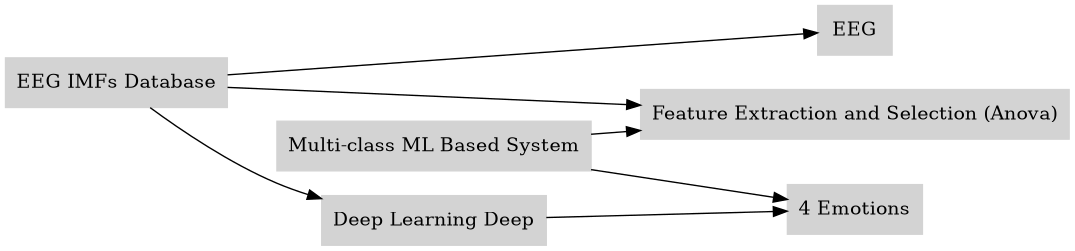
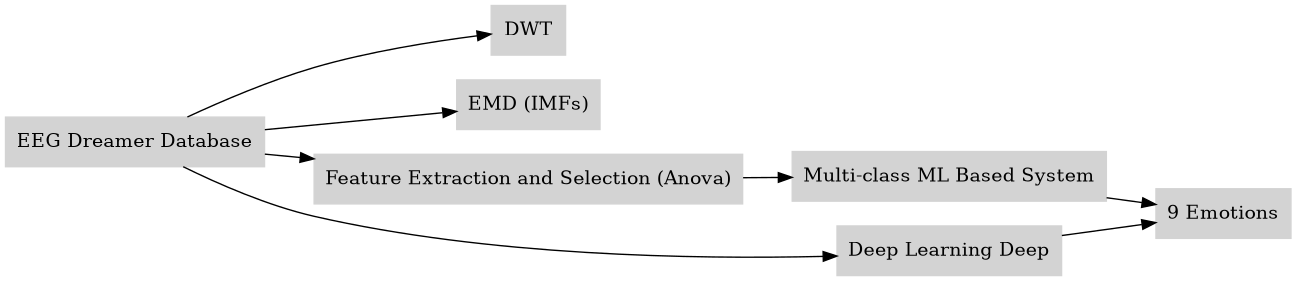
  digraph {
    rankdir=LR
    node [color=lightgrey shape=box style=filled]
-   n1 [label="EEG IMFs Database"]
-   n2 [label=EEG]
+   n1 [label="EEG Dreamer Database"]
+   n2 [label=DWT]
+   n3 [label="EMD (IMFs)"]
    n4 [label="Feature Extraction and Selection (Anova)"]
    n5 [label="Multi-class ML Based System"]
    n6 [label="Deep Learning Deep"]
-   n7 [label="4 Emotions"]
+   n7 [label="9 Emotions"]
    subgraph sub_1 {
      rank=same
      n1
    }
    subgraph sub_2 {
      rank=same
      n2
+     n3
      n4
    }
    subgraph sub_3 {
      rank=same
      n5
      n6
    }
    subgraph sub_4 {
      rank=same
      n7
    }
    n1 -> n2
+   n1 -> n3
    n1 -> n4
    n1 -> n6
-   n5 -> n4
+   n4 -> n5
    n5 -> n7
    n6 -> n7
  }
